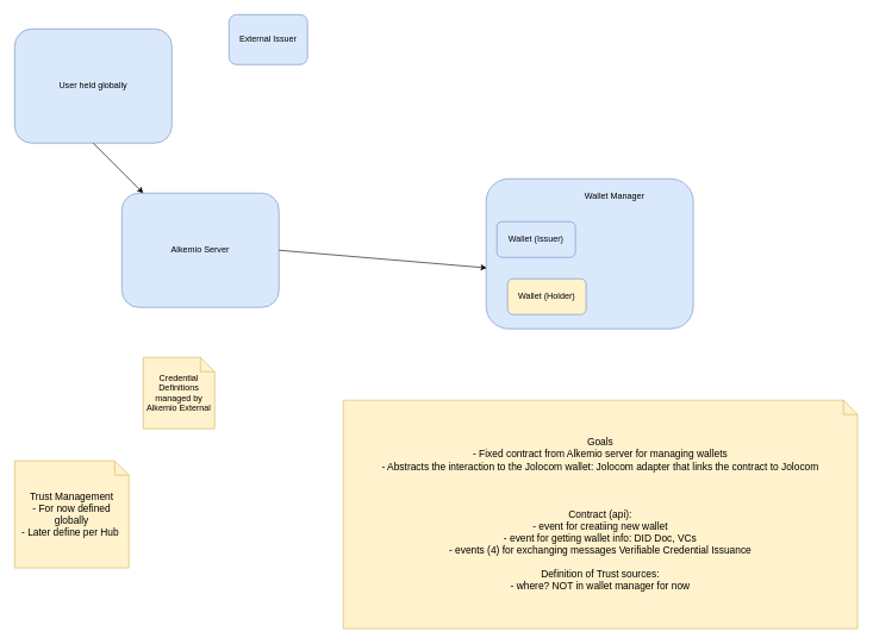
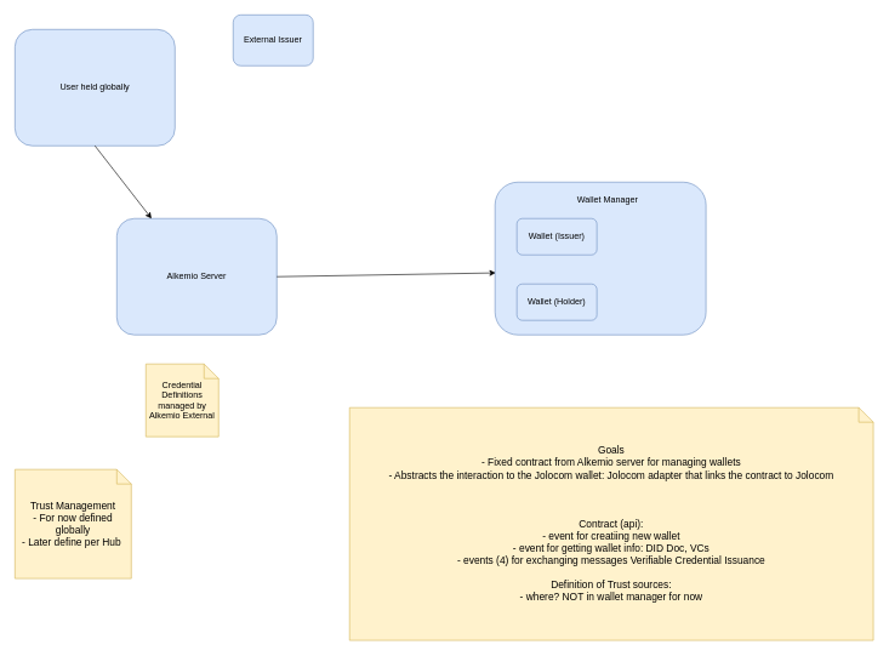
  <mxCell id="0" />
  <mxCell id="1" parent="0" />
- <mxCell id="2" value="Alkemio Server" style="rounded=1;whiteSpace=wrap;html=1;fillColor=#dae8fc;strokeColor=#6c8ebf;fontColor=#000000;" parent="1" vertex="1"><mxGeometry x="170" y="270" width="220" height="160" as="geometry" /></mxCell>
+ <mxCell id="2" value="Alkemio Server" style="rounded=1;whiteSpace=wrap;html=1;fillColor=#dae8fc;strokeColor=#6c8ebf;fontColor=#000000;" parent="1" vertex="1"><mxGeometry x="160" y="300" width="220" height="160" as="geometry" /></mxCell>
  <mxCell id="3" value="&lt;font style=&quot;font-size: 14px&quot;&gt;Goals&lt;br&gt;- Fixed contract from Alkemio server for managing wallets&lt;br&gt;- Abstracts the interaction to the Jolocom wallet: Jolocom adapter that links the contract to Jolocom&lt;br&gt;&lt;br&gt;&lt;br&gt;&lt;br&gt;Contract (api):&lt;br&gt;- event for creatiing new wallet&lt;br&gt;- event for getting wallet info: DID Doc, VCs&lt;br&gt;- events (4) for&amp;nbsp;exchanging messages&amp;nbsp;Verifiable Credential Issuance&lt;br&gt;&lt;br&gt;Definition of Trust sources:&lt;br&gt;- where? NOT in wallet manager for now&lt;/font&gt;" style="shape=note;size=20;whiteSpace=wrap;html=1;fillColor=#fff2cc;strokeColor=#d6b656;fontColor=#000000;" parent="1" vertex="1"><mxGeometry x="480" y="560" width="720" height="320" as="geometry" /></mxCell>
  <mxCell id="4" value="&lt;font style=&quot;font-size: 14px&quot;&gt;Trust Management&lt;br&gt;- For now defined globally&lt;br&gt;- Later define per Hub&amp;nbsp;&lt;/font&gt;" style="shape=note;size=20;whiteSpace=wrap;html=1;fillColor=#fff2cc;strokeColor=#d6b656;fontColor=#000000;" parent="1" vertex="1"><mxGeometry x="20" y="645" width="160" height="150" as="geometry" /></mxCell>
  <mxCell id="5" value="User held globally" style="rounded=1;whiteSpace=wrap;html=1;fillColor=#dae8fc;strokeColor=#6c8ebf;fontColor=#000000;" parent="1" vertex="1"><mxGeometry x="20" y="40" width="220" height="160" as="geometry" /></mxCell>
  <mxCell id="6" value="" style="endArrow=classic;html=1;exitX=0.5;exitY=1;exitDx=0;exitDy=0;fontColor=#000000;" parent="1" source="5" target="2" edge="1"><mxGeometry width="50" height="50" relative="1" as="geometry"><mxPoint x="410" y="550" as="sourcePoint" /><mxPoint x="460" y="500" as="targetPoint" /></mxGeometry></mxCell>
  <mxCell id="7" value="" style="endArrow=classic;startArrow=none;html=1;exitX=1;exitY=0.5;exitDx=0;exitDy=0;entryX=0.003;entryY=0.594;entryDx=0;entryDy=0;entryPerimeter=0;startFill=0;fontColor=#000000;" parent="1" source="2" target="10" edge="1"><mxGeometry width="50" height="50" relative="1" as="geometry"><mxPoint x="410" y="550" as="sourcePoint" /><mxPoint x="640" y="380" as="targetPoint" /></mxGeometry></mxCell>
  <mxCell id="8" value="External Issuer" style="rounded=1;whiteSpace=wrap;html=1;fillColor=#dae8fc;strokeColor=#6c8ebf;fontColor=#000000;" parent="1" vertex="1"><mxGeometry x="320" y="20" width="110" height="70" as="geometry" /></mxCell>
  <mxCell id="9" value="" style="group;fontColor=#000000;" parent="1" vertex="1" connectable="0"><mxGeometry x="680" y="300" width="290" height="160" as="geometry" /></mxCell>
  <mxCell id="10" value="" style="rounded=1;whiteSpace=wrap;html=1;fillColor=#dae8fc;strokeColor=#6c8ebf;fontColor=#000000;" parent="9" vertex="1"><mxGeometry y="-50" width="290" height="210" as="geometry" /></mxCell>
- <mxCell id="11" value="Wallet (Issuer)" style="rounded=1;whiteSpace=wrap;html=1;direction=south;fillColor=#dae8fc;strokeColor=#6c8ebf;fontColor=#000000;" parent="9" vertex="1"><mxGeometry x="15" y="10" width="110" height="50" as="geometry" /></mxCell>
- <mxCell id="12" value="Wallet (Holder)" style="rounded=1;whiteSpace=wrap;html=1;direction=south;fillColor=#fff2cc;strokeColor=#6c8ebf;fontColor=#000000;" parent="9" vertex="1"><mxGeometry x="30" y="90" width="110" height="50" as="geometry" /></mxCell>
+ <mxCell id="11" value="Wallet (Issuer)" style="rounded=1;whiteSpace=wrap;html=1;direction=south;fillColor=#dae8fc;strokeColor=#6c8ebf;fontColor=#000000;" parent="9" vertex="1"><mxGeometry x="30" width="110" height="50" as="geometry" /></mxCell>
+ <mxCell id="12" value="Wallet (Holder)" style="rounded=1;whiteSpace=wrap;html=1;direction=south;fillColor=#dae8fc;strokeColor=#6c8ebf;fontColor=#000000;" parent="9" vertex="1"><mxGeometry x="30" y="90" width="110" height="50" as="geometry" /></mxCell>
  <mxCell id="13" value="Credential Definitions managed by Alkemio External" style="shape=note;size=20;whiteSpace=wrap;html=1;fillColor=#fff2cc;strokeColor=#d6b656;fontColor=#000000;" parent="1" vertex="1"><mxGeometry x="200" y="500" width="100" height="100" as="geometry" /></mxCell>
- <mxCell id="14" value="Wallet Manager" style="text;html=1;strokeColor=none;fillColor=none;align=center;verticalAlign=middle;whiteSpace=wrap;rounded=0;fontColor=#000000;" parent="1" vertex="1"><mxGeometry x="755" y="260" width="210" height="30" as="geometry" /></mxCell>
+ <mxCell id="14" value="Wallet Manager" style="text;html=1;strokeColor=none;fillColor=none;align=center;verticalAlign=middle;whiteSpace=wrap;rounded=0;fontColor=#000000;" parent="1" vertex="1"><mxGeometry x="730" y="260" width="210" height="30" as="geometry" /></mxCell>
